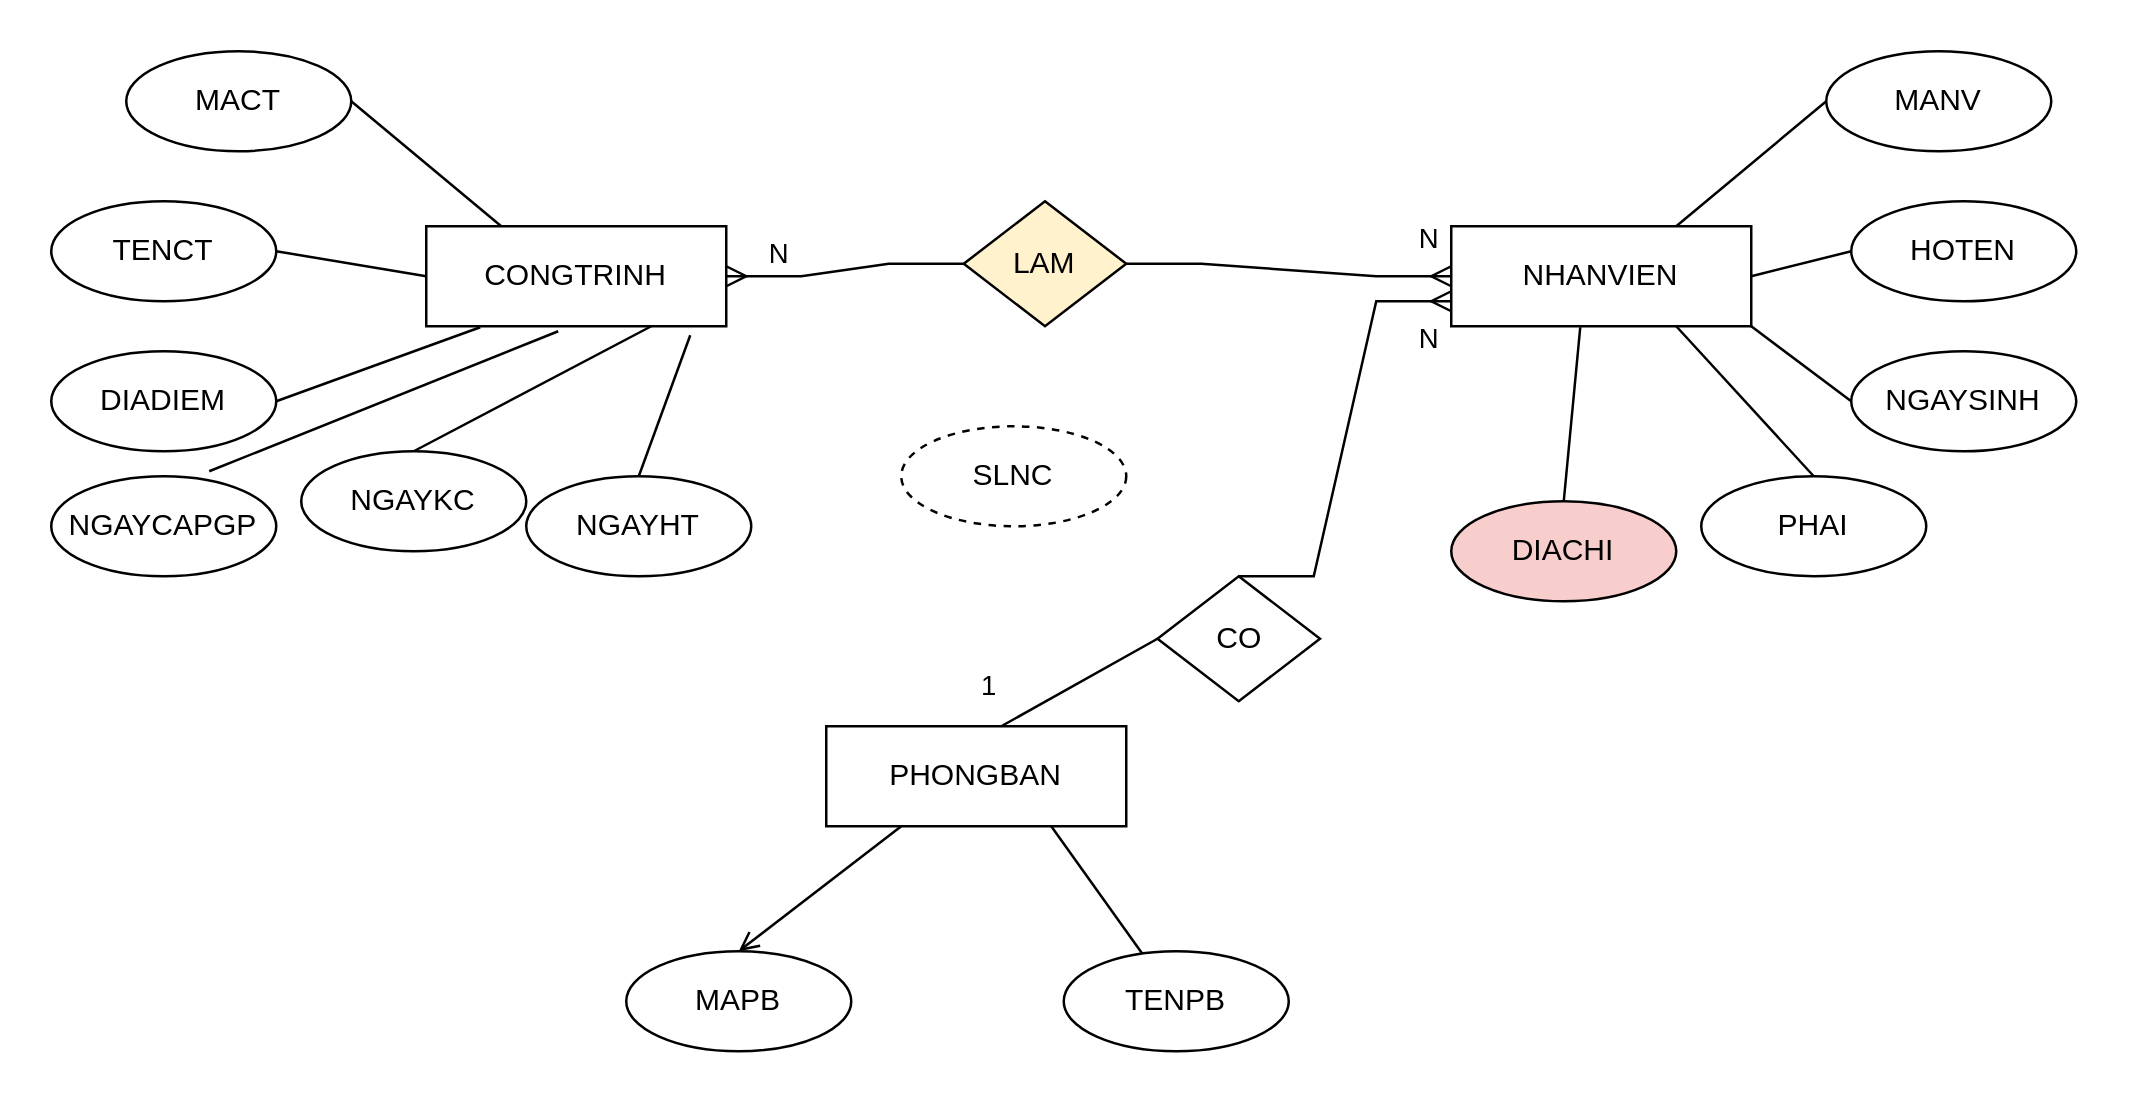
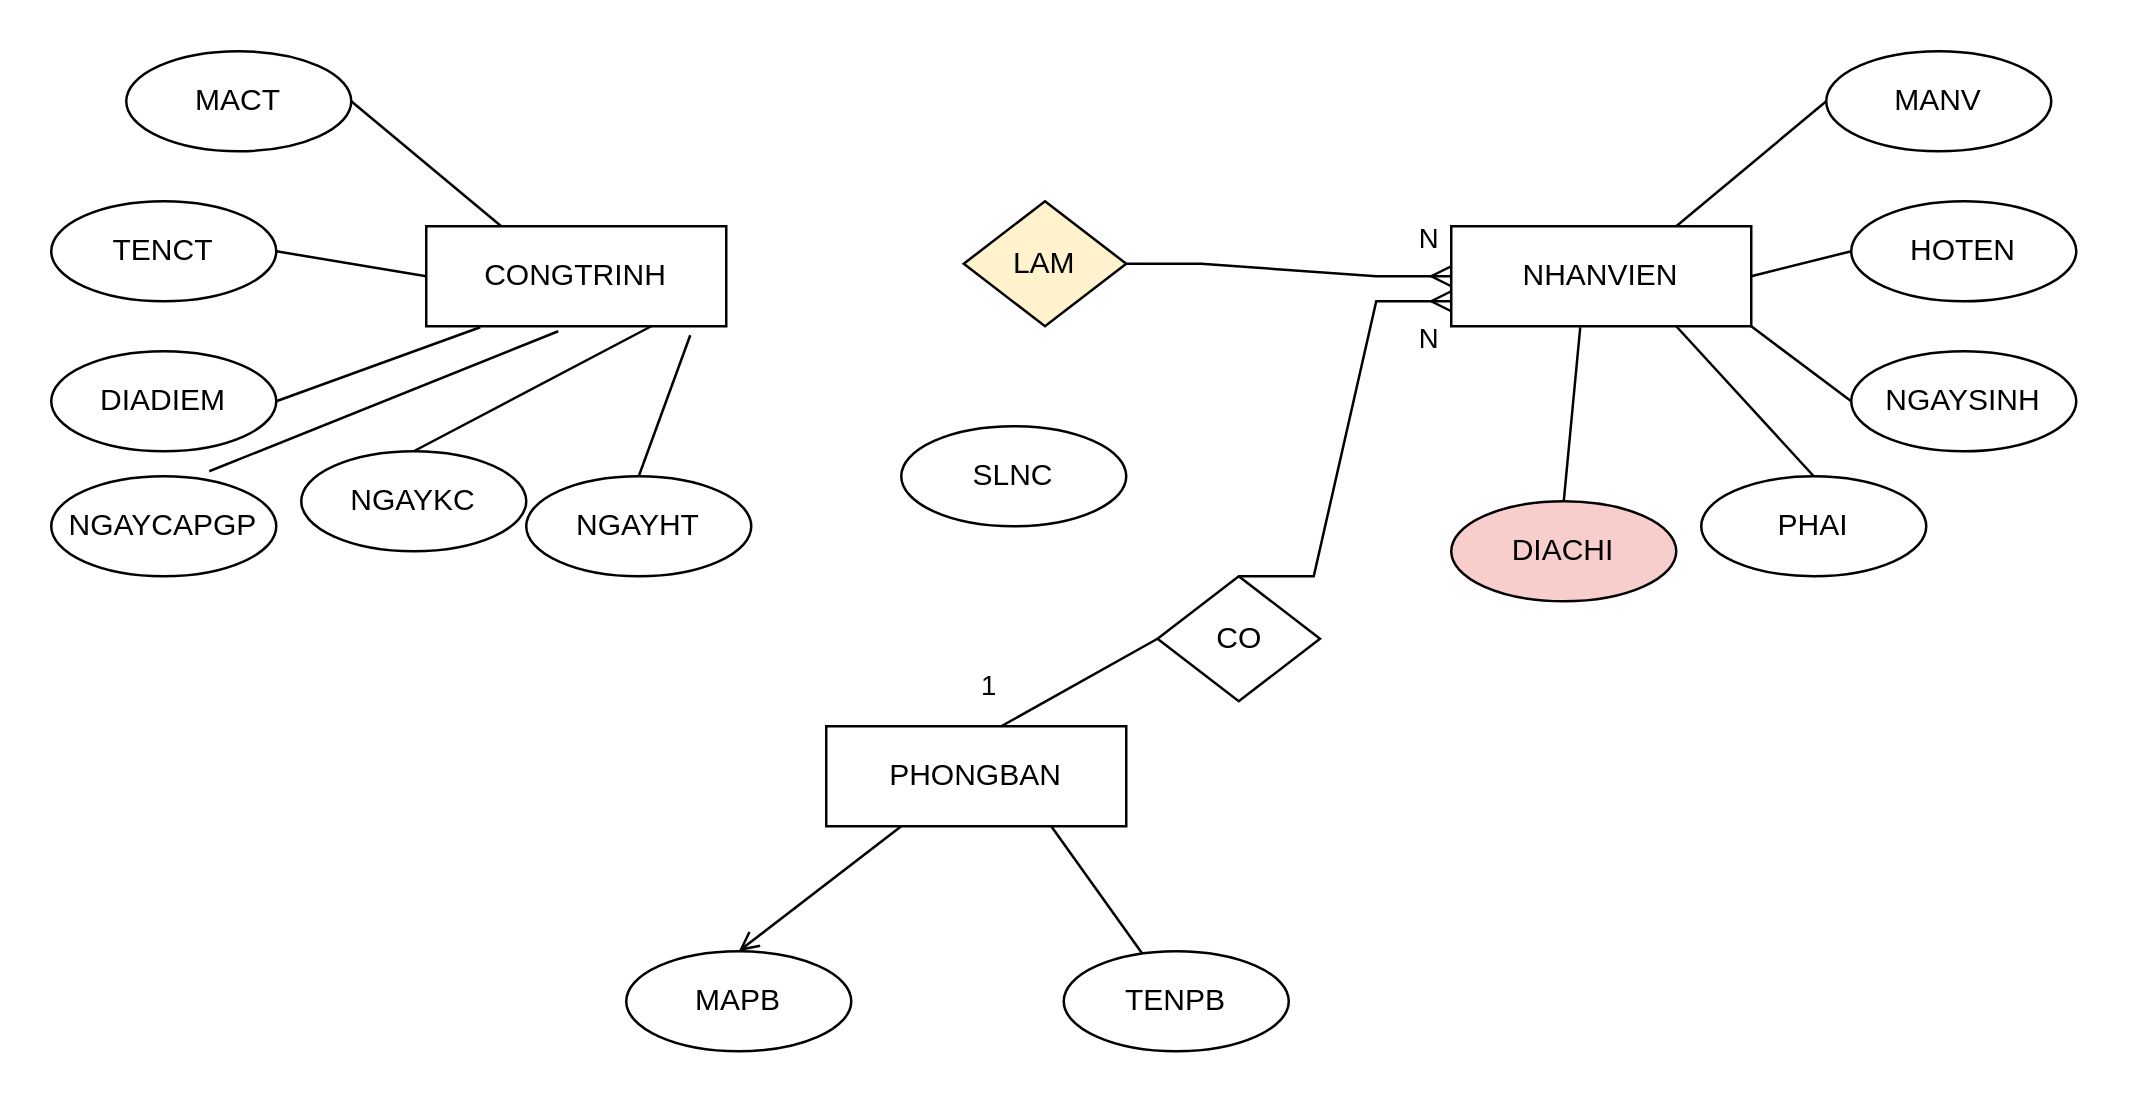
  <mxCell id="0" />
  <mxCell id="1" parent="0" />
  <mxCell id="2" value="PHONGBAN" style="rounded=0;whiteSpace=wrap;html=1;" vertex="1" parent="1"><mxGeometry x="330" y="290" width="120" height="40" as="geometry" /></mxCell>
  <mxCell id="3" value="CONGTRINH" style="rounded=0;whiteSpace=wrap;html=1;" vertex="1" parent="1"><mxGeometry x="170" y="90" width="120" height="40" as="geometry" /></mxCell>
  <mxCell id="4" value="NHANVIEN" style="rounded=0;whiteSpace=wrap;html=1;" vertex="1" parent="1"><mxGeometry x="580" y="90" width="120" height="40" as="geometry" /></mxCell>
  <mxCell id="5" value="TENCT" style="ellipse;whiteSpace=wrap;html=1;" vertex="1" parent="1"><mxGeometry x="20" y="80" width="90" height="40" as="geometry" /></mxCell>
  <mxCell id="6" value="MACT" style="ellipse;whiteSpace=wrap;html=1;" vertex="1" parent="1"><mxGeometry x="50" y="20" width="90" height="40" as="geometry" /></mxCell>
  <mxCell id="7" value="DIADIEM" style="ellipse;whiteSpace=wrap;html=1;" vertex="1" parent="1"><mxGeometry x="20" y="140" width="90" height="40" as="geometry" /></mxCell>
  <mxCell id="8" value="NGAYKC" style="ellipse;whiteSpace=wrap;html=1;" vertex="1" parent="1"><mxGeometry x="120" y="180" width="90" height="40" as="geometry" /></mxCell>
  <mxCell id="9" value="NGAYHT" style="ellipse;whiteSpace=wrap;html=1;" vertex="1" parent="1"><mxGeometry x="210" y="190" width="90" height="40" as="geometry" /></mxCell>
  <mxCell id="10" value="NGAYCAPGP" style="ellipse;whiteSpace=wrap;html=1;" vertex="1" parent="1"><mxGeometry x="20" y="190" width="90" height="40" as="geometry" /></mxCell>
  <mxCell id="11" value="" style="endArrow=none;html=1;rounded=0;entryX=1;entryY=0.5;entryDx=0;entryDy=0;exitX=0.25;exitY=0;exitDx=0;exitDy=0;" edge="1" parent="1" source="3" target="6"><mxGeometry width="50" height="50" relative="1" as="geometry"><mxPoint x="60" y="130" as="sourcePoint" /><mxPoint x="110" y="80" as="targetPoint" /></mxGeometry></mxCell>
  <mxCell id="12" value="" style="endArrow=none;html=1;rounded=0;entryX=0;entryY=0.5;entryDx=0;entryDy=0;exitX=1;exitY=0.5;exitDx=0;exitDy=0;" edge="1" parent="1" source="5" target="3"><mxGeometry width="50" height="50" relative="1" as="geometry"><mxPoint x="130" y="190" as="sourcePoint" /><mxPoint x="180" y="140" as="targetPoint" /></mxGeometry></mxCell>
  <mxCell id="13" value="" style="endArrow=none;html=1;rounded=0;entryX=0.18;entryY=1.01;entryDx=0;entryDy=0;entryPerimeter=0;exitX=1;exitY=0.5;exitDx=0;exitDy=0;" edge="1" parent="1" source="7" target="3"><mxGeometry width="50" height="50" relative="1" as="geometry"><mxPoint x="130" y="210" as="sourcePoint" /><mxPoint x="180" y="160" as="targetPoint" /></mxGeometry></mxCell>
  <mxCell id="14" value="" style="endArrow=none;html=1;rounded=0;entryX=0.44;entryY=1.05;entryDx=0;entryDy=0;entryPerimeter=0;exitX=0.702;exitY=-0.05;exitDx=0;exitDy=0;exitPerimeter=0;" edge="1" parent="1" source="10" target="3"><mxGeometry width="50" height="50" relative="1" as="geometry"><mxPoint x="400" y="130" as="sourcePoint" /><mxPoint x="450" y="80" as="targetPoint" /></mxGeometry></mxCell>
  <mxCell id="15" value="" style="endArrow=none;html=1;rounded=0;entryX=0.75;entryY=1;entryDx=0;entryDy=0;exitX=0.5;exitY=0;exitDx=0;exitDy=0;" edge="1" parent="1" source="8" target="3"><mxGeometry width="50" height="50" relative="1" as="geometry"><mxPoint x="400" y="130" as="sourcePoint" /><mxPoint x="450" y="80" as="targetPoint" /></mxGeometry></mxCell>
  <mxCell id="16" value="" style="endArrow=none;html=1;rounded=0;entryX=0.88;entryY=1.09;entryDx=0;entryDy=0;entryPerimeter=0;exitX=0.5;exitY=0;exitDx=0;exitDy=0;" edge="1" parent="1" source="9" target="3"><mxGeometry width="50" height="50" relative="1" as="geometry"><mxPoint x="400" y="130" as="sourcePoint" /><mxPoint x="450" y="80" as="targetPoint" /></mxGeometry></mxCell>
  <mxCell id="17" value="MANV" style="ellipse;whiteSpace=wrap;html=1;" vertex="1" parent="1"><mxGeometry x="730" y="20" width="90" height="40" as="geometry" /></mxCell>
  <mxCell id="18" value="DIACHI" style="ellipse;whiteSpace=wrap;html=1;fillColor=#f8cecc;" vertex="1" parent="1"><mxGeometry x="580" y="200" width="90" height="40" as="geometry" /></mxCell>
  <mxCell id="19" value="PHAI" style="ellipse;whiteSpace=wrap;html=1;" vertex="1" parent="1"><mxGeometry x="680" y="190" width="90" height="40" as="geometry" /></mxCell>
  <mxCell id="20" value="NGAYSINH" style="ellipse;whiteSpace=wrap;html=1;" vertex="1" parent="1"><mxGeometry x="740" y="140" width="90" height="40" as="geometry" /></mxCell>
  <mxCell id="21" value="HOTEN" style="ellipse;whiteSpace=wrap;html=1;" vertex="1" parent="1"><mxGeometry x="740" y="80" width="90" height="40" as="geometry" /></mxCell>
  <mxCell id="22" value="" style="endArrow=none;html=1;rounded=0;entryX=0;entryY=0.5;entryDx=0;entryDy=0;exitX=0.75;exitY=0;exitDx=0;exitDy=0;" edge="1" parent="1" source="4" target="17"><mxGeometry width="50" height="50" relative="1" as="geometry"><mxPoint x="400" y="130" as="sourcePoint" /><mxPoint x="450" y="80" as="targetPoint" /></mxGeometry></mxCell>
  <mxCell id="23" value="" style="endArrow=none;html=1;rounded=0;entryX=0;entryY=0.5;entryDx=0;entryDy=0;" edge="1" parent="1" target="21"><mxGeometry width="50" height="50" relative="1" as="geometry"><mxPoint x="700" y="110" as="sourcePoint" /><mxPoint x="460" y="100" as="targetPoint" /></mxGeometry></mxCell>
  <mxCell id="24" value="" style="endArrow=none;html=1;rounded=0;entryX=0;entryY=0.5;entryDx=0;entryDy=0;exitX=1;exitY=1;exitDx=0;exitDy=0;" edge="1" parent="1" source="4" target="20"><mxGeometry width="50" height="50" relative="1" as="geometry"><mxPoint x="420" y="150" as="sourcePoint" /><mxPoint x="470" y="100" as="targetPoint" /></mxGeometry></mxCell>
  <mxCell id="25" value="" style="endArrow=none;html=1;rounded=0;entryX=0.5;entryY=0;entryDx=0;entryDy=0;exitX=0.43;exitY=1.01;exitDx=0;exitDy=0;exitPerimeter=0;" edge="1" parent="1" source="4" target="18"><mxGeometry width="50" height="50" relative="1" as="geometry"><mxPoint x="440" y="170" as="sourcePoint" /><mxPoint x="490" y="120" as="targetPoint" /></mxGeometry></mxCell>
  <mxCell id="26" value="" style="endArrow=none;html=1;rounded=0;entryX=0.5;entryY=0;entryDx=0;entryDy=0;exitX=0.75;exitY=1;exitDx=0;exitDy=0;" edge="1" parent="1" source="4" target="19"><mxGeometry width="50" height="50" relative="1" as="geometry"><mxPoint x="450" y="180" as="sourcePoint" /><mxPoint x="500" y="130" as="targetPoint" /></mxGeometry></mxCell>
  <mxCell id="27" value="TENPB" style="ellipse;whiteSpace=wrap;html=1;" vertex="1" parent="1"><mxGeometry x="425" y="380" width="90" height="40" as="geometry" /></mxCell>
  <mxCell id="28" value="MAPB" style="ellipse;whiteSpace=wrap;html=1;" vertex="1" parent="1"><mxGeometry x="250" y="380" width="90" height="40" as="geometry" /></mxCell>
  <mxCell id="29" value="" style="endArrow=none;html=1;rounded=0;entryX=0.75;entryY=1;entryDx=0;entryDy=0;" edge="1" parent="1" source="27" target="2"><mxGeometry width="50" height="50" relative="1" as="geometry"><mxPoint x="354.289" y="450" as="sourcePoint" /><mxPoint x="354.289" y="400" as="targetPoint" /></mxGeometry></mxCell>
  <mxCell id="30" value="" style="endArrow=open;html=1;rounded=0;entryX=0.5;entryY=0;entryDx=0;entryDy=0;exitX=0.25;exitY=1;exitDx=0;exitDy=0;" edge="1" parent="1" source="2" target="28"><mxGeometry width="50" height="50" relative="1" as="geometry"><mxPoint x="435" y="410" as="sourcePoint" /><mxPoint x="364.289" y="410" as="targetPoint" /></mxGeometry></mxCell>
  <mxCell id="31" value="LAM" style="rhombus;whiteSpace=wrap;html=1;fillColor=#fff2cc;" vertex="1" parent="1"><mxGeometry x="385" y="80" width="65" height="50" as="geometry" /></mxCell>
- <mxCell id="32" value="SLNC" style="ellipse;whiteSpace=wrap;html=1;dashed=1;" vertex="1" parent="1"><mxGeometry x="360" y="170" width="90" height="40" as="geometry" /></mxCell>
+ <mxCell id="32" value="SLNC" style="ellipse;whiteSpace=wrap;html=1;" vertex="1" parent="1"><mxGeometry x="360" y="170" width="90" height="40" as="geometry" /></mxCell>
  <mxCell id="33" value="CO" style="rhombus;whiteSpace=wrap;html=1;" vertex="1" parent="1"><mxGeometry x="462.5" y="230" width="65" height="50" as="geometry" /></mxCell>
  <mxCell id="34" value="" style="edgeStyle=entityRelationEdgeStyle;fontSize=12;html=1;endArrow=ERmany;rounded=0;exitX=1;exitY=0.5;exitDx=0;exitDy=0;entryX=0;entryY=0.5;entryDx=0;entryDy=0;" edge="1" parent="1" source="31" target="4"><mxGeometry width="100" height="100" relative="1" as="geometry"><mxPoint x="440" y="180" as="sourcePoint" /><mxPoint x="540" y="80" as="targetPoint" /></mxGeometry></mxCell>
- <mxCell id="35" value="" style="edgeStyle=entityRelationEdgeStyle;fontSize=12;html=1;endArrow=ERmany;rounded=0;entryX=1;entryY=0.5;entryDx=0;entryDy=0;exitX=0;exitY=0.5;exitDx=0;exitDy=0;" edge="1" parent="1" source="31" target="3"><mxGeometry width="100" height="100" relative="1" as="geometry"><mxPoint x="350" y="140" as="sourcePoint" /><mxPoint x="590" y="120" as="targetPoint" /></mxGeometry></mxCell>
- <mxCell id="36" value="N" style="edgeLabel;html=1;align=center;verticalAlign=middle;resizable=0;points=[];" vertex="1" connectable="0" parent="35"><mxGeometry x="0.711" relative="1" as="geometry"><mxPoint x="7" y="-10" as="offset" /></mxGeometry></mxCell>
  <mxCell id="37" value="" style="endArrow=none;html=1;rounded=0;entryX=0;entryY=0.5;entryDx=0;entryDy=0;" edge="1" parent="1" target="33"><mxGeometry width="50" height="50" relative="1" as="geometry"><mxPoint x="400" y="290" as="sourcePoint" /><mxPoint x="450" y="240" as="targetPoint" /></mxGeometry></mxCell>
  <mxCell id="38" value="" style="edgeStyle=entityRelationEdgeStyle;fontSize=12;html=1;endArrow=ERmany;rounded=0;exitX=0.5;exitY=0;exitDx=0;exitDy=0;entryX=0;entryY=0.75;entryDx=0;entryDy=0;" edge="1" parent="1" source="33" target="4"><mxGeometry width="100" height="100" relative="1" as="geometry"><mxPoint x="470" y="270" as="sourcePoint" /><mxPoint x="570" y="170" as="targetPoint" /><Array as="points"><mxPoint x="520" y="190" /><mxPoint x="520" y="160" /></Array></mxGeometry></mxCell>
  <mxCell id="39" value="N" style="edgeLabel;html=1;align=center;verticalAlign=middle;resizable=0;points=[];" vertex="1" connectable="0" parent="1"><mxGeometry x="320.355" y="100" as="geometry"><mxPoint x="250" y="-6" as="offset" /></mxGeometry></mxCell>
  <mxCell id="40" value="1" style="edgeLabel;html=1;align=center;verticalAlign=middle;resizable=0;points=[];" vertex="1" connectable="0" parent="1"><mxGeometry x="79.995" y="90" as="geometry"><mxPoint x="315" y="183" as="offset" /></mxGeometry></mxCell>
  <mxCell id="41" value="N" style="edgeLabel;html=1;align=center;verticalAlign=middle;resizable=0;points=[];" vertex="1" connectable="0" parent="1"><mxGeometry x="320.355" y="140" as="geometry"><mxPoint x="250" y="-6" as="offset" /></mxGeometry></mxCell>
